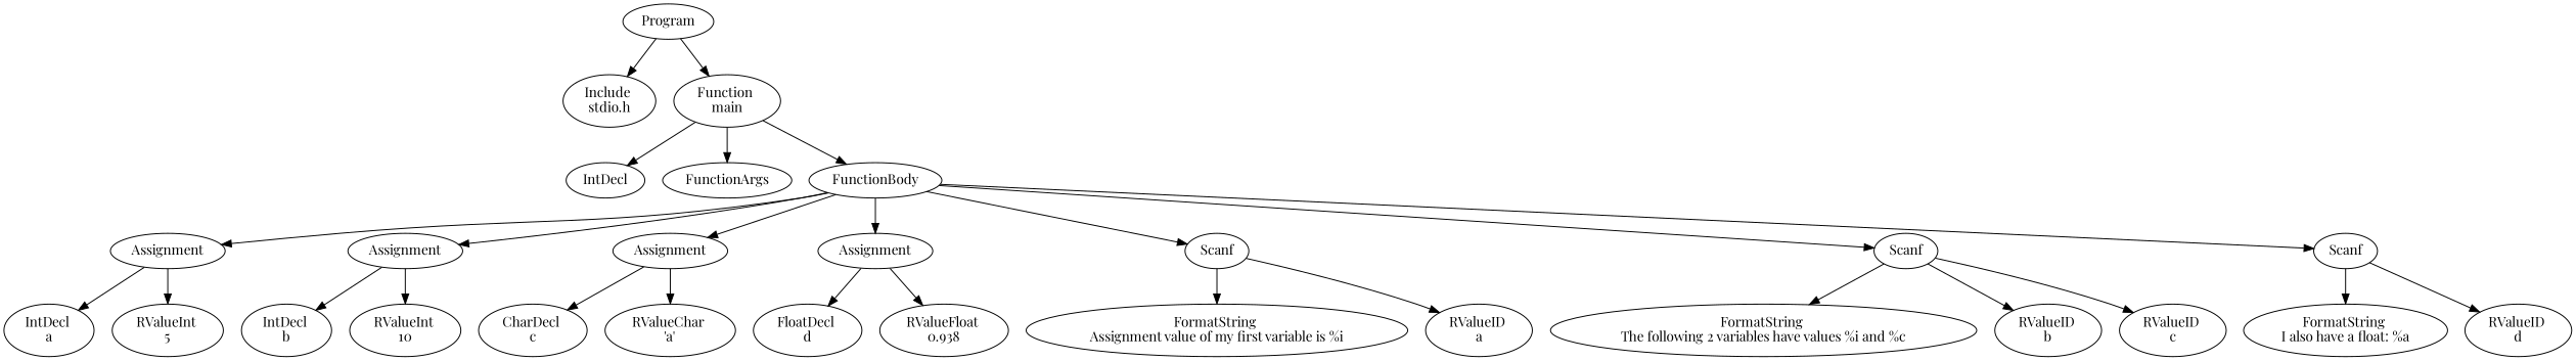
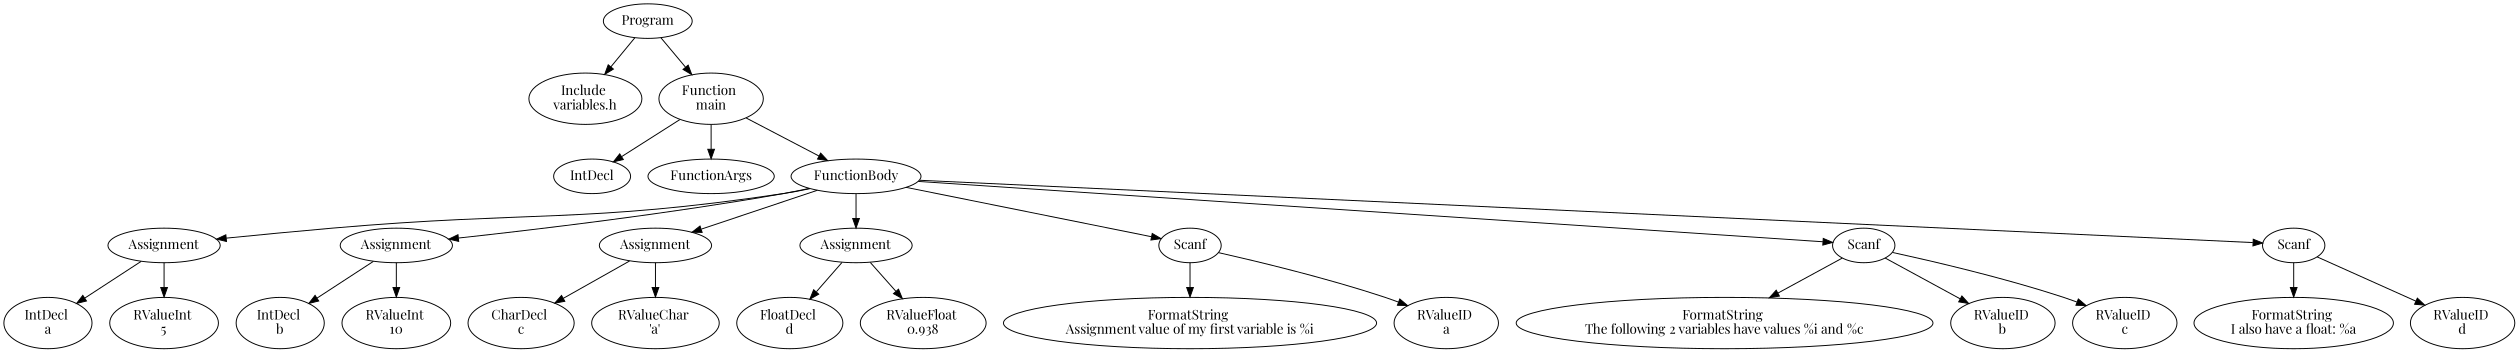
  digraph {
    fontname="Playfair Display"
    node [fontname="Playfair Display"]
    edge [fontname="Playfair Display"]
    n1 [label=Program]
-   n2 [label="Include \nstdio.h"]
+   n2 [label="Include \nvariables.h"]
    n3 [label="Function \nmain"]
    n4 [label=IntDecl]
    n5 [label=FunctionArgs]
    n6 [label=FunctionBody]
    n7 [label=Assignment]
    n8 [label=Assignment]
    n9 [label=Assignment]
    n10 [label=Assignment]
    n11 [label=Scanf]
    n12 [label=Scanf]
    n13 [label=Scanf]
    n14 [label="IntDecl \na"]
    n15 [label="RValueInt \n5"]
    n16 [label="IntDecl \nb"]
    n17 [label="RValueInt \n10"]
    n18 [label="CharDecl \nc"]
    n19 [label="RValueChar \n'a'"]
    n20 [label="FloatDecl \nd"]
    n21 [label="RValueFloat \n0.938"]
    n22 [label="FormatString \nAssignment value of my first variable is %i"]
    n23 [label="RValueID \na"]
    n24 [label="FormatString \nThe following 2 variables have values %i and %c"]
    n25 [label="RValueID \nb"]
    n26 [label="RValueID \nc"]
    n27 [label="FormatString \nI also have a float: %a"]
    n28 [label="RValueID \nd"]
    n1 -> n2
    n1 -> n3
    n3 -> n4
    n3 -> n5
    n3 -> n6
    n6 -> n7
    n6 -> n8
    n6 -> n9
    n6 -> n10
    n6 -> n11
    n6 -> n12
    n6 -> n13
    n7 -> n14
    n7 -> n15
    n8 -> n16
    n8 -> n17
    n9 -> n18
    n9 -> n19
    n10 -> n20
    n10 -> n21
    n11 -> n22
    n11 -> n23
    n12 -> n24
    n12 -> n25
    n12 -> n26
    n13 -> n27
    n13 -> n28
  }
